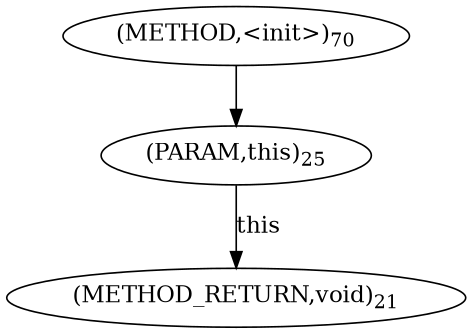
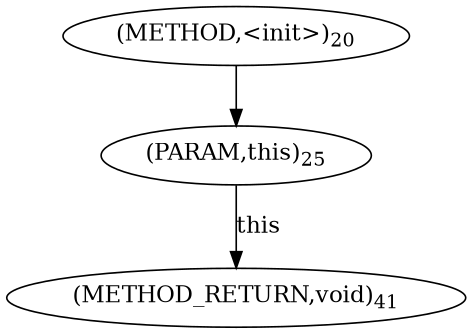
  digraph {
-   n1 [label=<(METHOD,&lt;init&gt;)<SUB>70</SUB>>]
+   n1 [label=<(METHOD,&lt;init&gt;)<SUB>20</SUB>>]
    n2 [label=<(PARAM,this)<SUB>25</SUB>>]
-   n3 [label=<(METHOD_RETURN,void)<SUB>21</SUB>>]
+   n3 [label=<(METHOD_RETURN,void)<SUB>41</SUB>>]
    n1 -> n2
    n2 -> n3 [label=this]
  }
